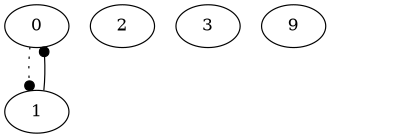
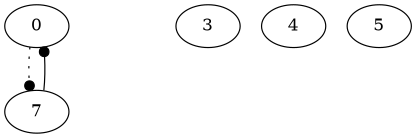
  digraph {
    fontname="DejaVu Serif"
    node [fontname="DejaVu Serif"]
    edge [arrowhead=dot fontname="DejaVu Serif"]
    0
-   1
-   2
+   1 [label=7]
    3
-   4 [label=9]
+   4
+   5
    0 -> 1 [weight=1.000000 style=dotted]
    1 -> 0 [weight=8675309.000000 style=solid]
  }
